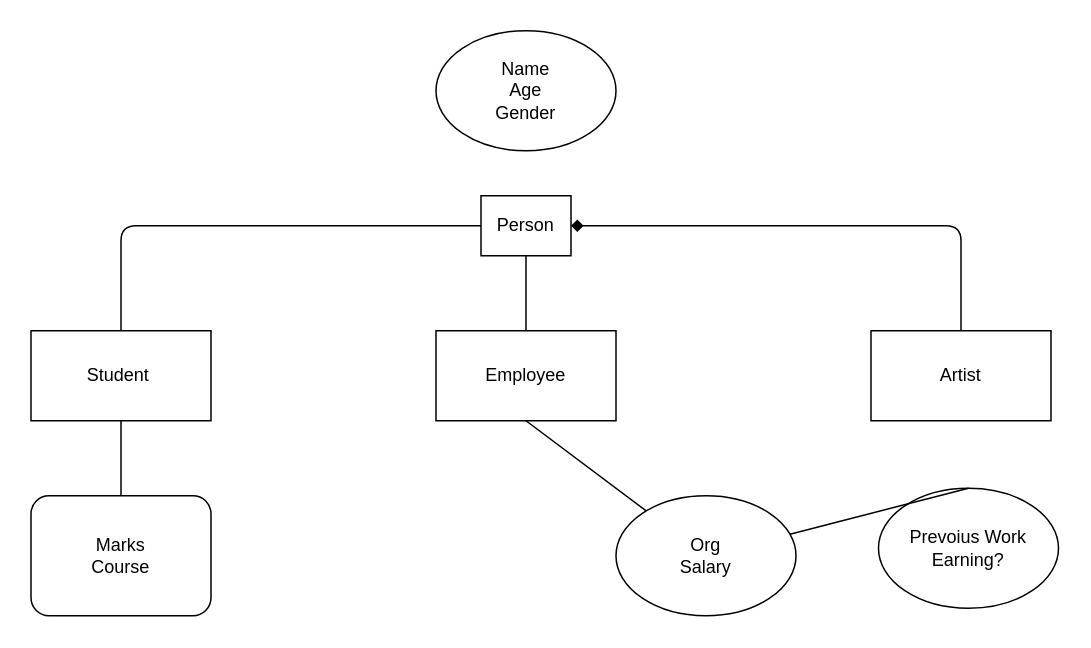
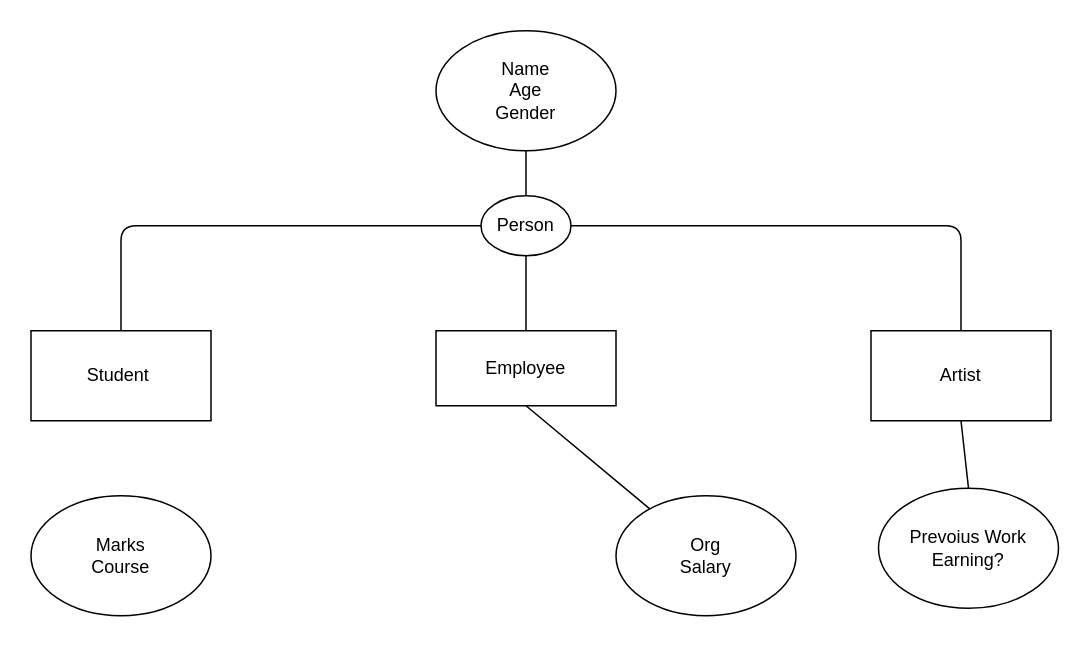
  <mxCell id="0" />
  <mxCell id="1" parent="0" />
- <mxCell id="2" value="Person" style="rounded=0;whiteSpace=wrap;html=1;" vertex="1" parent="1"><mxGeometry x="320" y="130" width="60" height="40" as="geometry" /></mxCell>
+ <mxCell id="2" value="Person" style="ellipse;whiteSpace=wrap;html=1;" vertex="1" parent="1"><mxGeometry x="320" y="130" width="60" height="40" as="geometry" /></mxCell>
  <mxCell id="3" value="Student&amp;nbsp;" style="rounded=0;whiteSpace=wrap;html=1;" vertex="1" parent="1"><mxGeometry x="20" y="220" width="120" height="60" as="geometry" /></mxCell>
- <mxCell id="4" value="Employee" style="rounded=0;whiteSpace=wrap;html=1;" vertex="1" parent="1"><mxGeometry x="290" y="220" width="120" height="60" as="geometry" /></mxCell>
+ <mxCell id="4" value="Employee" style="rounded=0;whiteSpace=wrap;html=1;" vertex="1" parent="1"><mxGeometry x="290" y="220" width="120" height="50" as="geometry" /></mxCell>
  <mxCell id="5" value="Artist" style="rounded=0;whiteSpace=wrap;html=1;" vertex="1" parent="1"><mxGeometry x="580" y="220" width="120" height="60" as="geometry" /></mxCell>
  <mxCell id="6" value="" style="endArrow=none;html=1;exitX=0.5;exitY=0;exitDx=0;exitDy=0;entryX=0.5;entryY=1;entryDx=0;entryDy=0;" edge="1" parent="1" source="4" target="2"><mxGeometry width="50" height="50" relative="1" as="geometry"><mxPoint x="340" y="210" as="sourcePoint" /><mxPoint x="350" y="180" as="targetPoint" /><Array as="points" /></mxGeometry></mxCell>
  <mxCell id="7" value="" style="endArrow=none;html=1;entryX=0;entryY=0.5;entryDx=0;entryDy=0;exitX=0.5;exitY=0;exitDx=0;exitDy=0;" edge="1" parent="1" source="3" target="2"><mxGeometry width="50" height="50" relative="1" as="geometry"><mxPoint x="340" y="210" as="sourcePoint" /><mxPoint x="390" y="160" as="targetPoint" /><Array as="points"><mxPoint x="80" y="150" /></Array></mxGeometry></mxCell>
- <mxCell id="8" value="" style="endArrow=diamond;html=1;entryX=1;entryY=0.5;entryDx=0;entryDy=0;exitX=0.5;exitY=0;exitDx=0;exitDy=0;" edge="1" parent="1" source="5" target="2"><mxGeometry width="50" height="50" relative="1" as="geometry"><mxPoint x="340" y="210" as="sourcePoint" /><mxPoint x="390" y="160" as="targetPoint" /><Array as="points"><mxPoint x="640" y="150" /><mxPoint x="440" y="150" /></Array></mxGeometry></mxCell>
+ <mxCell id="8" value="" style="endArrow=none;html=1;entryX=1;entryY=0.5;entryDx=0;entryDy=0;exitX=0.5;exitY=0;exitDx=0;exitDy=0;" edge="1" parent="1" source="5" target="2"><mxGeometry width="50" height="50" relative="1" as="geometry"><mxPoint x="340" y="210" as="sourcePoint" /><mxPoint x="390" y="160" as="targetPoint" /><Array as="points"><mxPoint x="640" y="150" /><mxPoint x="440" y="150" /></Array></mxGeometry></mxCell>
  <mxCell id="9" value="Name&lt;br&gt;Age&lt;br&gt;Gender" style="ellipse;whiteSpace=wrap;html=1;" vertex="1" parent="1"><mxGeometry x="290" y="20" width="120" height="80" as="geometry" /></mxCell>
- <mxCell id="11" value="Marks&lt;br&gt;Course" style="whiteSpace=wrap;html=1;rounded=1;" vertex="1" parent="1"><mxGeometry x="20" y="330" width="120" height="80" as="geometry" /></mxCell>
- <mxCell id="12" value="" style="endArrow=none;html=1;entryX=0.5;entryY=1;entryDx=0;entryDy=0;exitX=0.5;exitY=0;exitDx=0;exitDy=0;" edge="1" parent="1" source="11" target="3"><mxGeometry width="50" height="50" relative="1" as="geometry"><mxPoint x="336" y="200" as="sourcePoint" /><mxPoint x="386" y="150" as="targetPoint" /></mxGeometry></mxCell>
+ <mxCell id="10" value="" style="endArrow=none;html=1;entryX=0.5;entryY=1;entryDx=0;entryDy=0;exitX=0.5;exitY=0;exitDx=0;exitDy=0;" edge="1" parent="1" source="2" target="9"><mxGeometry width="50" height="50" relative="1" as="geometry"><mxPoint x="336" y="210" as="sourcePoint" /><mxPoint x="386" y="160" as="targetPoint" /></mxGeometry></mxCell>
+ <mxCell id="11" value="Marks&lt;br&gt;Course" style="ellipse;whiteSpace=wrap;html=1;" vertex="1" parent="1"><mxGeometry x="20" y="330" width="120" height="80" as="geometry" /></mxCell>
  <mxCell id="13" value="Org&lt;br&gt;Salary" style="ellipse;whiteSpace=wrap;html=1;" vertex="1" parent="1"><mxGeometry x="410" y="330" width="120" height="80" as="geometry" /></mxCell>
  <mxCell id="14" value="" style="endArrow=none;html=1;entryX=0.5;entryY=1;entryDx=0;entryDy=0;" edge="1" parent="1" source="13" target="4"><mxGeometry width="50" height="50" relative="1" as="geometry"><mxPoint x="325" y="330" as="sourcePoint" /><mxPoint x="375" y="280" as="targetPoint" /></mxGeometry></mxCell>
  <mxCell id="15" value="Prevoius Work&lt;br&gt;Earning?" style="ellipse;whiteSpace=wrap;html=1;" vertex="1" parent="1"><mxGeometry x="585" y="325" width="120" height="80" as="geometry" /></mxCell>
- <mxCell id="16" value="" style="endArrow=none;html=1;exitX=0.5;exitY=0;exitDx=0;exitDy=0;" edge="1" parent="1" source="15" target="13"><mxGeometry width="50" height="50" relative="1" as="geometry"><mxPoint x="506" y="330" as="sourcePoint" /><mxPoint x="556" y="280" as="targetPoint" /></mxGeometry></mxCell>
+ <mxCell id="16" value="" style="endArrow=none;html=1;entryX=0.5;entryY=1;entryDx=0;entryDy=0;exitX=0.5;exitY=0;exitDx=0;exitDy=0;" edge="1" parent="1" source="15" target="5"><mxGeometry width="50" height="50" relative="1" as="geometry"><mxPoint x="506" y="330" as="sourcePoint" /><mxPoint x="556" y="280" as="targetPoint" /></mxGeometry></mxCell>
